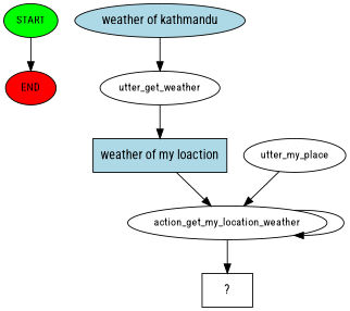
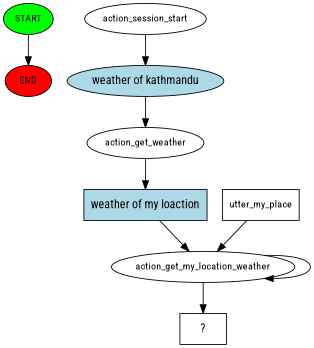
  digraph {
    fontname="Roboto Condensed"
    node [fontname="Roboto Condensed" fontsize=12]
    edge [fontname="Roboto Condensed"]
    n1 [fillcolor=green label=START style=filled]
    n2 [fillcolor=red label=END style=filled]
+   n3 [label=action_session_start]
    n4 [fillcolor=lightblue label="weather of kathmandu" shape=ellipse style=filled fontsize=""]
-   n5 [label=utter_get_weather]
+   n5 [label=action_get_weather]
    n6 [fillcolor=lightblue label="weather of my loaction" shape=rect style=filled fontsize=""]
    n7 [label=action_get_my_location_weather]
-   n8 [label=utter_my_place]
+   n8 [label=utter_my_place shape=box]
    n9 [label="  ?  " shape=rect fontsize=""]
    n1 -> n2
+   n3 -> n4
    n4 -> n5
    n5 -> n6
    n6 -> n7
    n7 -> n7
    n7 -> n9
    n8 -> n7
  }
